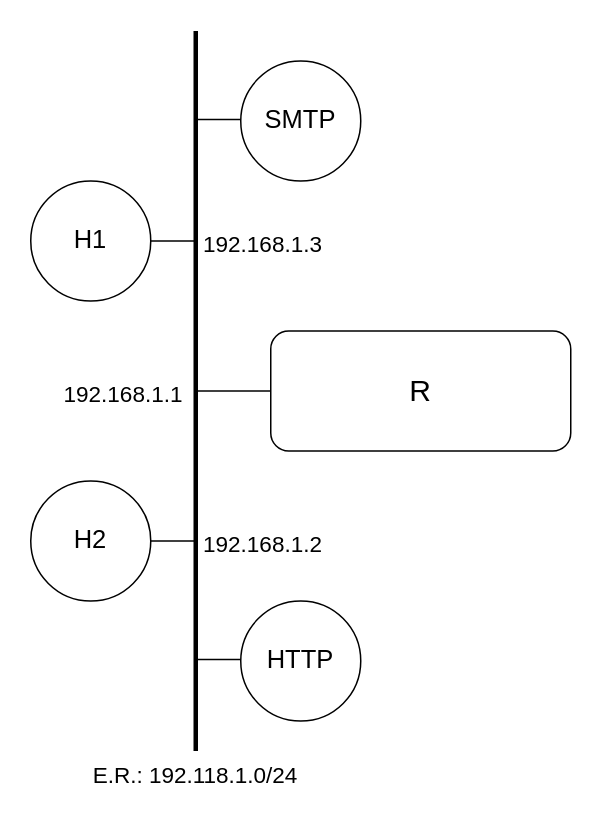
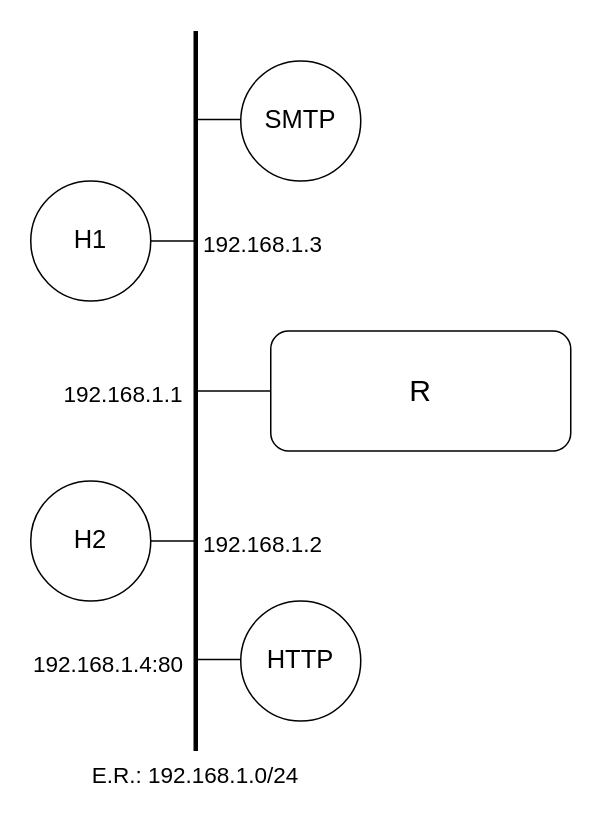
  <mxCell id="0" />
  <mxCell id="1" parent="0" />
  <mxCell id="2" value="" style="endArrow=none;html=1;rounded=0;strokeWidth=3;" edge="1" parent="1"><mxGeometry width="50" height="50" relative="1" as="geometry"><mxPoint x="130" y="500" as="sourcePoint" /><mxPoint x="130" y="20" as="targetPoint" /></mxGeometry></mxCell>
  <mxCell id="3" value="&lt;font style=&quot;font-size: 17px;&quot;&gt;H1&lt;/font&gt;" style="ellipse;whiteSpace=wrap;html=1;aspect=fixed;" vertex="1" parent="1"><mxGeometry x="20" y="120" width="80" height="80" as="geometry" /></mxCell>
  <mxCell id="4" value="" style="endArrow=none;html=1;rounded=0;strokeWidth=1;" edge="1" parent="1"><mxGeometry width="50" height="50" relative="1" as="geometry"><mxPoint x="100" y="160" as="sourcePoint" /><mxPoint x="130" y="160" as="targetPoint" /></mxGeometry></mxCell>
  <mxCell id="5" value="&lt;font style=&quot;font-size: 17px;&quot;&gt;H2&lt;/font&gt;" style="ellipse;whiteSpace=wrap;html=1;aspect=fixed;" vertex="1" parent="1"><mxGeometry x="20" y="320" width="80" height="80" as="geometry" /></mxCell>
  <mxCell id="6" value="" style="endArrow=none;html=1;rounded=0;strokeWidth=1;" edge="1" parent="1"><mxGeometry width="50" height="50" relative="1" as="geometry"><mxPoint x="100" y="360" as="sourcePoint" /><mxPoint x="130" y="360" as="targetPoint" /></mxGeometry></mxCell>
  <mxCell id="7" value="&lt;font style=&quot;font-size: 20px;&quot;&gt;R&lt;/font&gt;" style="whiteSpace=wrap;html=1;fontSize=17;rounded=1;" vertex="1" parent="1"><mxGeometry x="180" y="220" width="200" height="80" as="geometry" /></mxCell>
  <mxCell id="8" value="" style="endArrow=none;html=1;rounded=0;fontSize=17;strokeWidth=1;entryX=0;entryY=0.5;entryDx=0;entryDy=0;" edge="1" parent="1" target="7"><mxGeometry width="50" height="50" relative="1" as="geometry"><mxPoint x="130" y="260" as="sourcePoint" /><mxPoint x="170" y="260" as="targetPoint" /></mxGeometry></mxCell>
  <mxCell id="9" value="&lt;font style=&quot;font-size: 15px;&quot;&gt;192.168.1.3&lt;br&gt;&lt;/font&gt;" style="text;html=1;strokeColor=none;fillColor=none;align=center;verticalAlign=middle;whiteSpace=wrap;rounded=0;fontSize=20;" vertex="1" parent="1"><mxGeometry x="135" y="145" width="80" height="30" as="geometry" /></mxCell>
  <mxCell id="10" value="&lt;font style=&quot;font-size: 15px;&quot;&gt;192.168.1.2&lt;br&gt;&lt;/font&gt;" style="text;html=1;strokeColor=none;fillColor=none;align=center;verticalAlign=middle;whiteSpace=wrap;rounded=0;fontSize=20;" vertex="1" parent="1"><mxGeometry x="135" y="345" width="80" height="30" as="geometry" /></mxCell>
  <mxCell id="11" value="&lt;font style=&quot;font-size: 15px;&quot;&gt;192.168.1.1&lt;br&gt;&lt;/font&gt;" style="text;html=1;strokeColor=none;fillColor=none;align=center;verticalAlign=middle;whiteSpace=wrap;rounded=0;fontSize=20;" vertex="1" parent="1"><mxGeometry x="42" y="245" width="80" height="30" as="geometry" /></mxCell>
- <mxCell id="12" value="&lt;font style=&quot;font-size: 15px;&quot;&gt;E.R.: 192.118.1.0/24&lt;br&gt;&lt;/font&gt;" style="text;html=1;strokeColor=none;fillColor=none;align=center;verticalAlign=middle;whiteSpace=wrap;rounded=0;fontSize=20;" vertex="1" parent="1"><mxGeometry x="60" y="499" width="140" height="30" as="geometry" /></mxCell>
+ <mxCell id="12" value="&lt;font style=&quot;font-size: 15px;&quot;&gt;E.R.: 192.168.1.0/24&lt;br&gt;&lt;/font&gt;" style="text;html=1;strokeColor=none;fillColor=none;align=center;verticalAlign=middle;whiteSpace=wrap;rounded=0;fontSize=20;" vertex="1" parent="1"><mxGeometry x="60" y="499" width="140" height="30" as="geometry" /></mxCell>
  <mxCell id="13" value="&lt;span style=&quot;font-size: 17px;&quot;&gt;SMTP&lt;/span&gt;" style="ellipse;whiteSpace=wrap;html=1;aspect=fixed;" vertex="1" parent="1"><mxGeometry x="160" y="40" width="80" height="80" as="geometry" /></mxCell>
  <mxCell id="14" value="" style="endArrow=none;html=1;rounded=0;strokeWidth=1;" edge="1" parent="1"><mxGeometry x="0.067" y="40" width="50" height="50" relative="1" as="geometry"><mxPoint x="130" y="79" as="sourcePoint" /><mxPoint x="160" y="79" as="targetPoint" /><mxPoint as="offset" /></mxGeometry></mxCell>
  <mxCell id="15" value="&lt;font style=&quot;font-size: 17px;&quot;&gt;HTTP&lt;/font&gt;" style="ellipse;whiteSpace=wrap;html=1;aspect=fixed;" vertex="1" parent="1"><mxGeometry x="160" y="400" width="80" height="80" as="geometry" /></mxCell>
  <mxCell id="16" value="" style="endArrow=none;html=1;rounded=0;strokeWidth=1;" edge="1" parent="1"><mxGeometry x="0.067" y="40" width="50" height="50" relative="1" as="geometry"><mxPoint x="130" y="439" as="sourcePoint" /><mxPoint x="160" y="439" as="targetPoint" /><mxPoint as="offset" /></mxGeometry></mxCell>
+ <mxCell id="17" value="&lt;font style=&quot;font-size: 15px;&quot;&gt;192.168.1.4:80&lt;br&gt;&lt;/font&gt;" style="text;html=1;strokeColor=none;fillColor=none;align=center;verticalAlign=middle;whiteSpace=wrap;rounded=0;fontSize=20;" vertex="1" parent="1"><mxGeometry x="32" y="425" width="80" height="30" as="geometry" /></mxCell>
